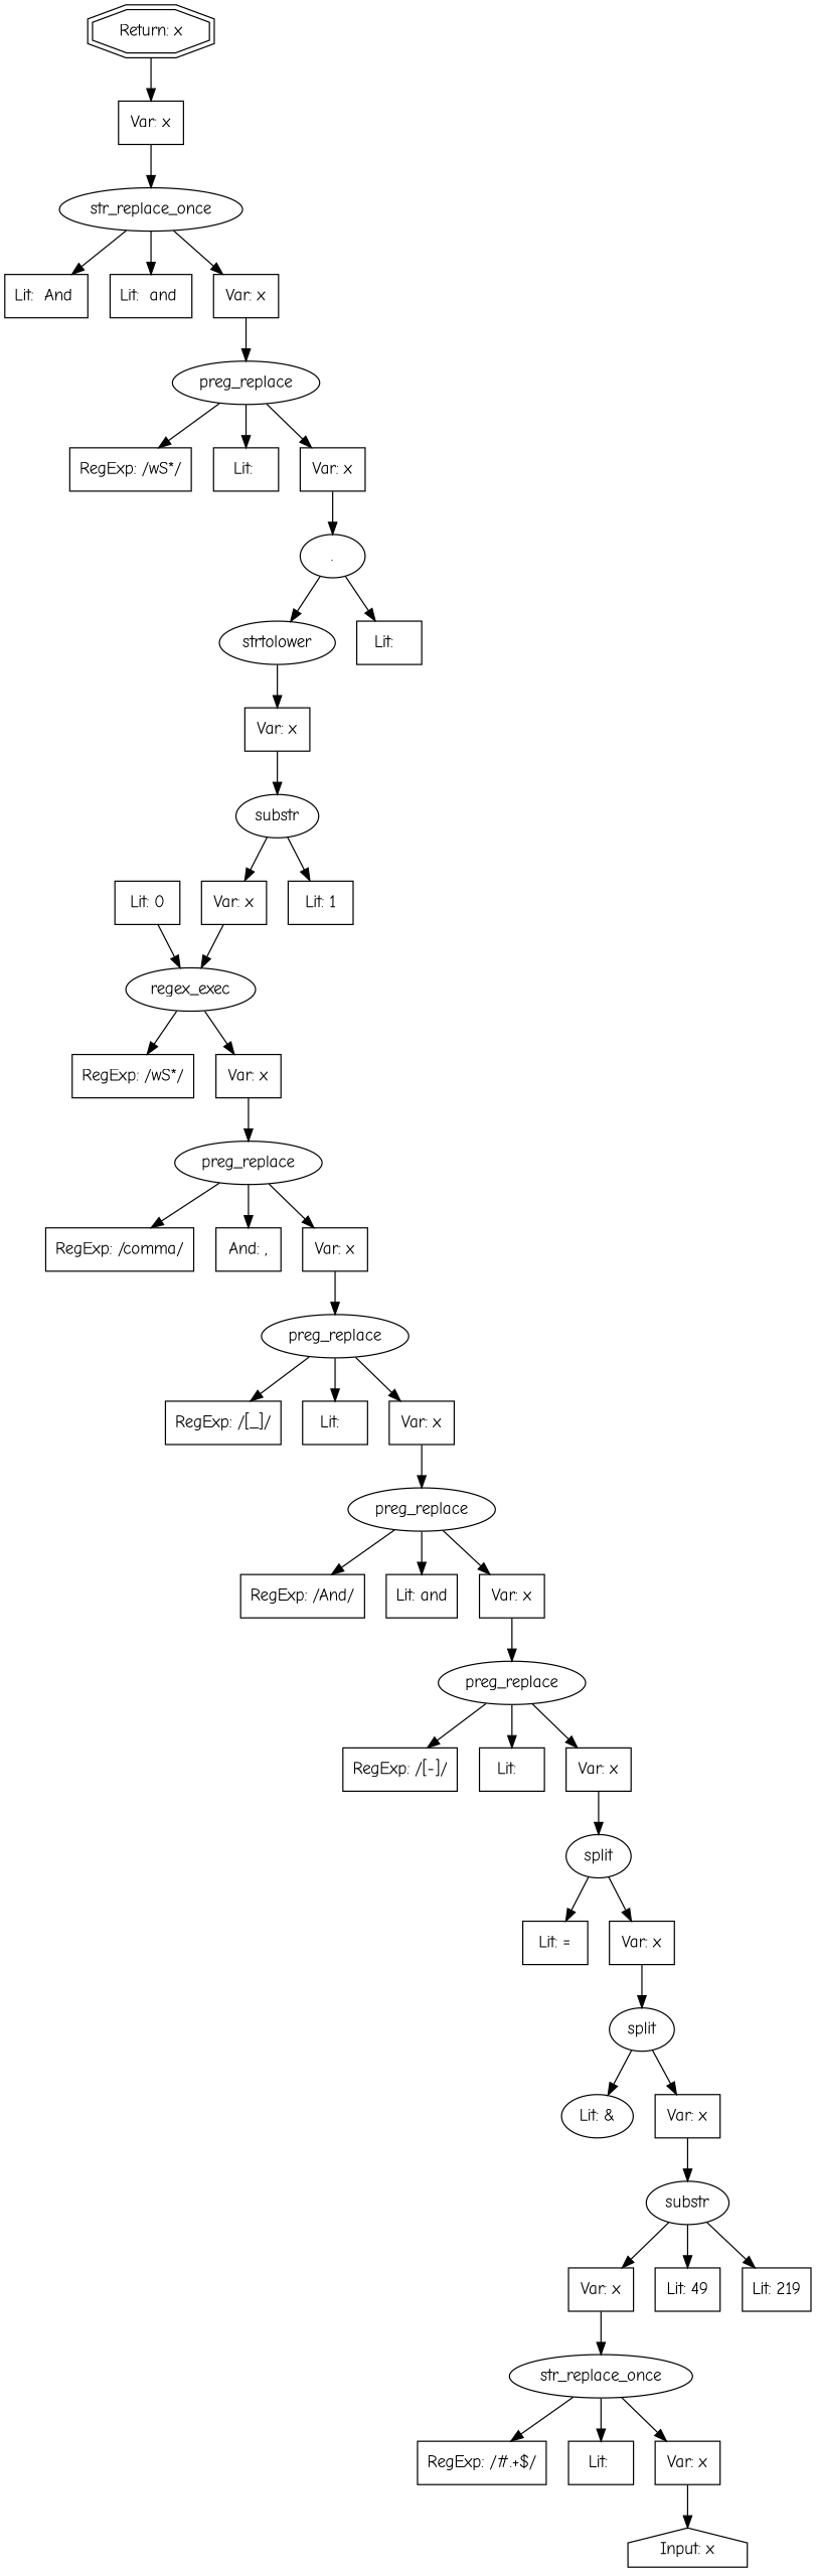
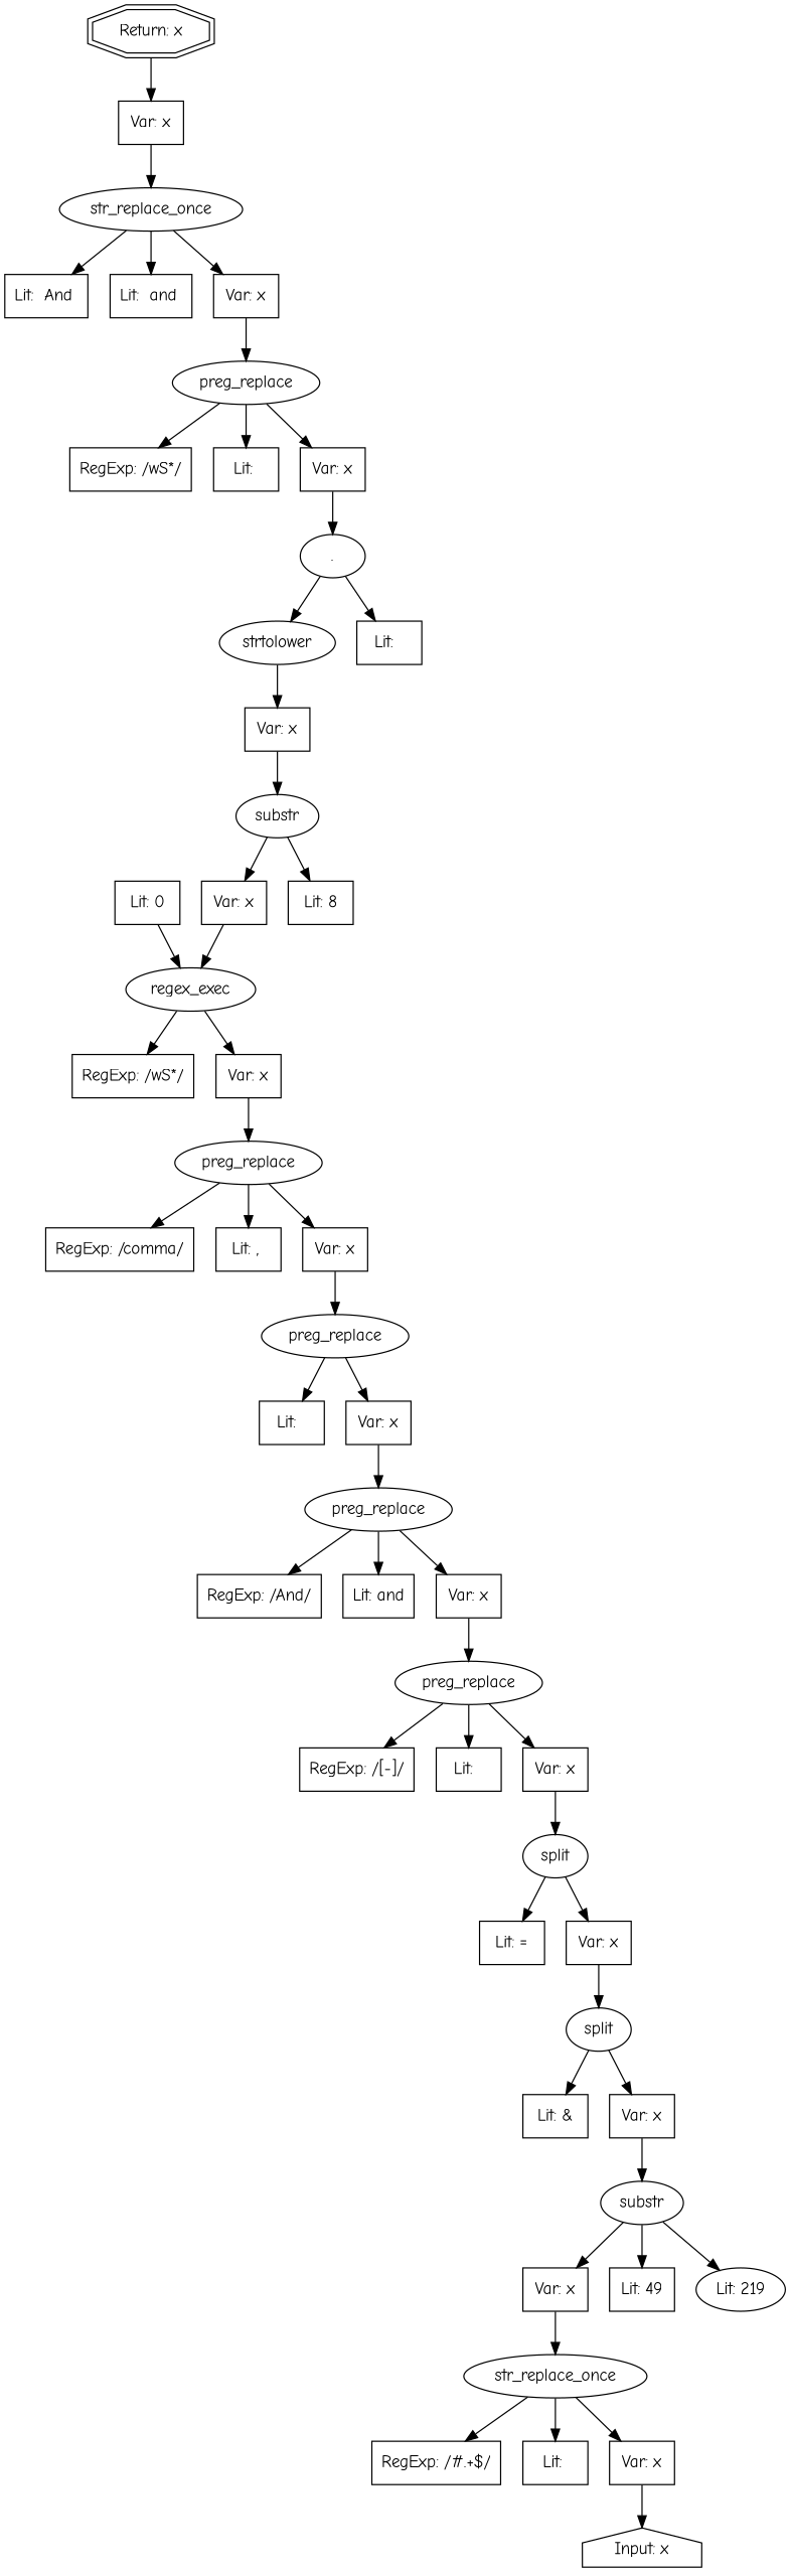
  digraph {
    fontname="Comic Neue"
    node [fontname="Comic Neue" shape=box]
    edge [fontname="Comic Neue"]
    n1 [label="Input: x" shape=house]
    n2 [label=str_replace_once shape=ellipse]
    n3 [label="RegExp: /\#.+$/"]
    n4 [label="Lit: "]
    n5 [label="Var: x"]
    n6 [label=substr shape=ellipse]
    n7 [label="Var: x"]
    n8 [label="Lit: 49"]
-   n9 [label="Lit: 219"]
+   n9 [label="Lit: 219" shape=ellipse]
    n10 [label=split shape=ellipse]
-   n11 [label="Lit: &" shape=ellipse]
+   n11 [label="Lit: &"]
    n12 [label="Var: x"]
    n13 [label=split shape=ellipse]
    n14 [label="Lit: ="]
    n15 [label="Var: x"]
    n16 [label=preg_replace shape=ellipse]
    n17 [label="RegExp: /[-]/"]
    n18 [label="Lit:  "]
    n19 [label="Var: x"]
    n20 [label=preg_replace shape=ellipse]
    n21 [label="RegExp: /And/"]
    n22 [label="Lit: and"]
    n23 [label="Var: x"]
    n24 [label=preg_replace shape=ellipse]
-   n25 [label="RegExp: /[_]/"]
    n26 [label="Lit:  "]
    n27 [label="Var: x"]
    n28 [label=preg_replace shape=ellipse]
    n29 [label="RegExp: /comma/"]
-   n30 [label="And: ,"]
+   n30 [label="Lit: , "]
    n31 [label="Var: x"]
    n32 [label=regex_exec shape=ellipse]
    n33 [label="RegExp: /\w\S*/"]
    n34 [label="Var: x"]
    n35 [label="Lit: 0"]
    n36 [label=substr shape=ellipse]
    n37 [label="Var: x"]
-   n38 [label="Lit: 1"]
+   n38 [label="Lit: 8"]
    n39 [label=strtolower shape=ellipse]
    n40 [label="Var: x"]
    n41 [label="." shape=ellipse]
    n42 [label="Lit:  "]
    n43 [label=preg_replace shape=ellipse]
    n44 [label="RegExp: /\w\S*/"]
    n45 [label="Lit: "]
    n46 [label="Var: x"]
    n47 [label=str_replace_once shape=ellipse]
    n48 [label="Lit:  And "]
    n49 [label="Lit:  and "]
    n50 [label="Var: x"]
    n51 [label="Var: x"]
    n52 [label="Return: x" shape=doubleoctagon]
    n2 -> n3
    n2 -> n4
    n2 -> n5
    n5 -> n1
    n6 -> n7
    n6 -> n8
    n6 -> n9
    n7 -> n2
    n10 -> n11
    n10 -> n12
    n12 -> n6
    n13 -> n14
    n13 -> n15
    n15 -> n10
    n16 -> n17
    n16 -> n18
    n16 -> n19
    n19 -> n13
    n20 -> n21
    n20 -> n22
    n20 -> n23
    n23 -> n16
-   n24 -> n25
    n24 -> n26
    n24 -> n27
    n27 -> n20
    n28 -> n29
    n28 -> n30
    n28 -> n31
    n31 -> n24
    n32 -> n33
    n32 -> n34
    n34 -> n28
    n35 -> n32
    n36 -> n37
    n36 -> n38
    n37 -> n32
    n39 -> n40
    n40 -> n36
    n41 -> n39
    n41 -> n42
    n43 -> n44
    n43 -> n45
    n43 -> n46
    n46 -> n41
    n47 -> n48
    n47 -> n49
    n47 -> n50
    n50 -> n43
    n51 -> n47
    n52 -> n51
  }
